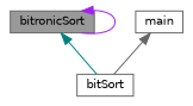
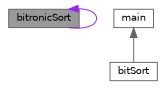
  digraph {
    rankdir=TB
    node [color=grey40 fillcolor=white fontname=Helvetica fontsize=10 shape=box style=filled]
    edge [dir=back fontname=Helvetica fontsize=10 labelfontname=Helvetica labelfontsize=10 style=solid]
    n1 [color=gray40 fillcolor=grey60 fontcolor=black height=0.2 label=bitronicSort width=0.4]
    n2 [height=0.2 label=bitSort width=0.4]
    n3 [height=0.2 label=main width=0.4]
    n1 -> n1 [color=purple]
-   n1 -> n2 [color=teal]
    n3 -> n2 [color=gray40]
  }
